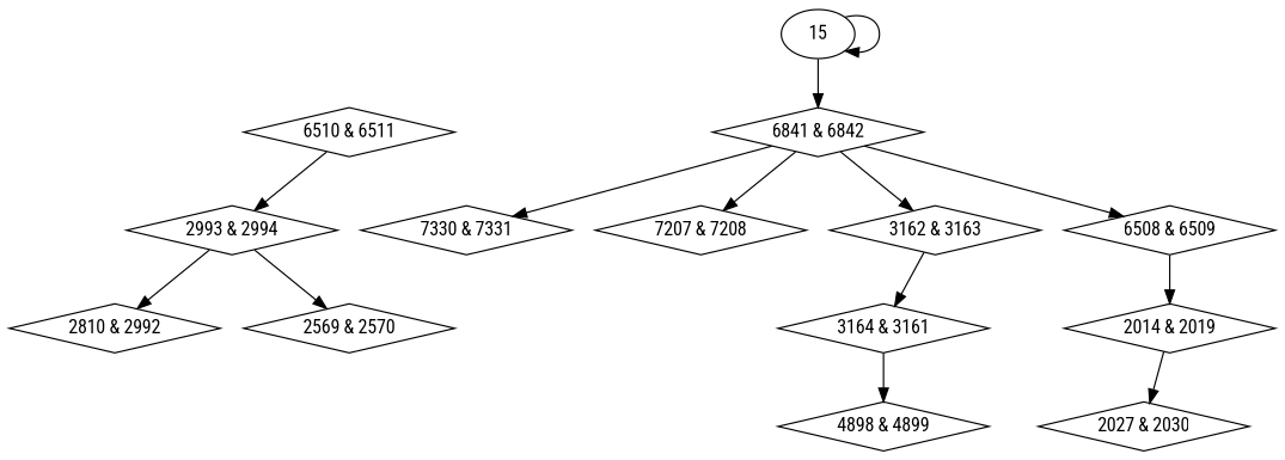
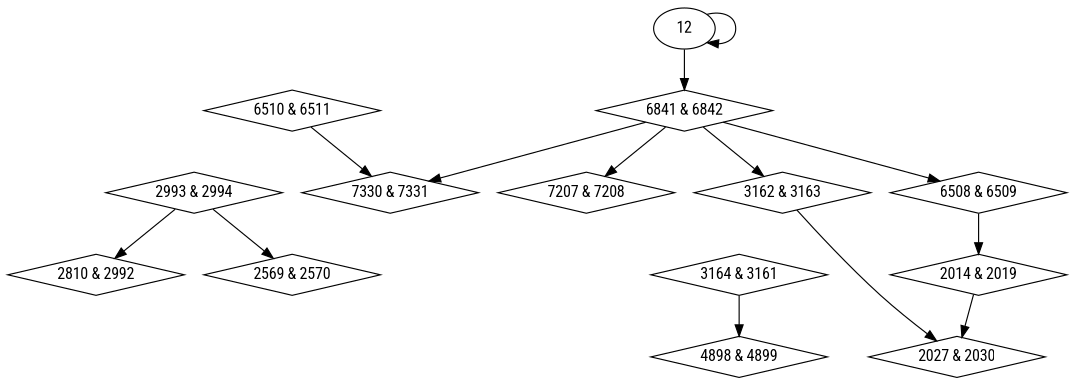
  digraph {
    fontname="Roboto Condensed"
    node [fontname="Roboto Condensed" shape=diamond]
    edge [fontname="Roboto Condensed"]
    n1 [label="2014 & 2019"]
    n2 [label="2027 & 2030"]
    n3 [label="2569 & 2570"]
    n4 [label="2810 & 2992"]
    n5 [label="3164 & 3161"]
    n6 [label="4898 & 4899"]
    n7 [label="2993 & 2994"]
    n8 [label="3162 & 3163"]
    n9 [label="6508 & 6509"]
    n10 [label="6510 & 6511"]
    n11 [label="6841 & 6842"]
    n12 [label="7207 & 7208"]
    n13 [label="7330 & 7331"]
-   15 [shape=""]
+   15 [label=12 shape=""]
    n1 -> n2
    n5 -> n6
    n7 -> n3
    n7 -> n4
-   n8 -> n5
+   n8 -> n2
    n9 -> n1
-   n10 -> n7
+   n10 -> n13
    n11 -> n8
    n11 -> n9
    n11 -> n12
    n11 -> n13
    15 -> n11
    15 -> 15
  }
